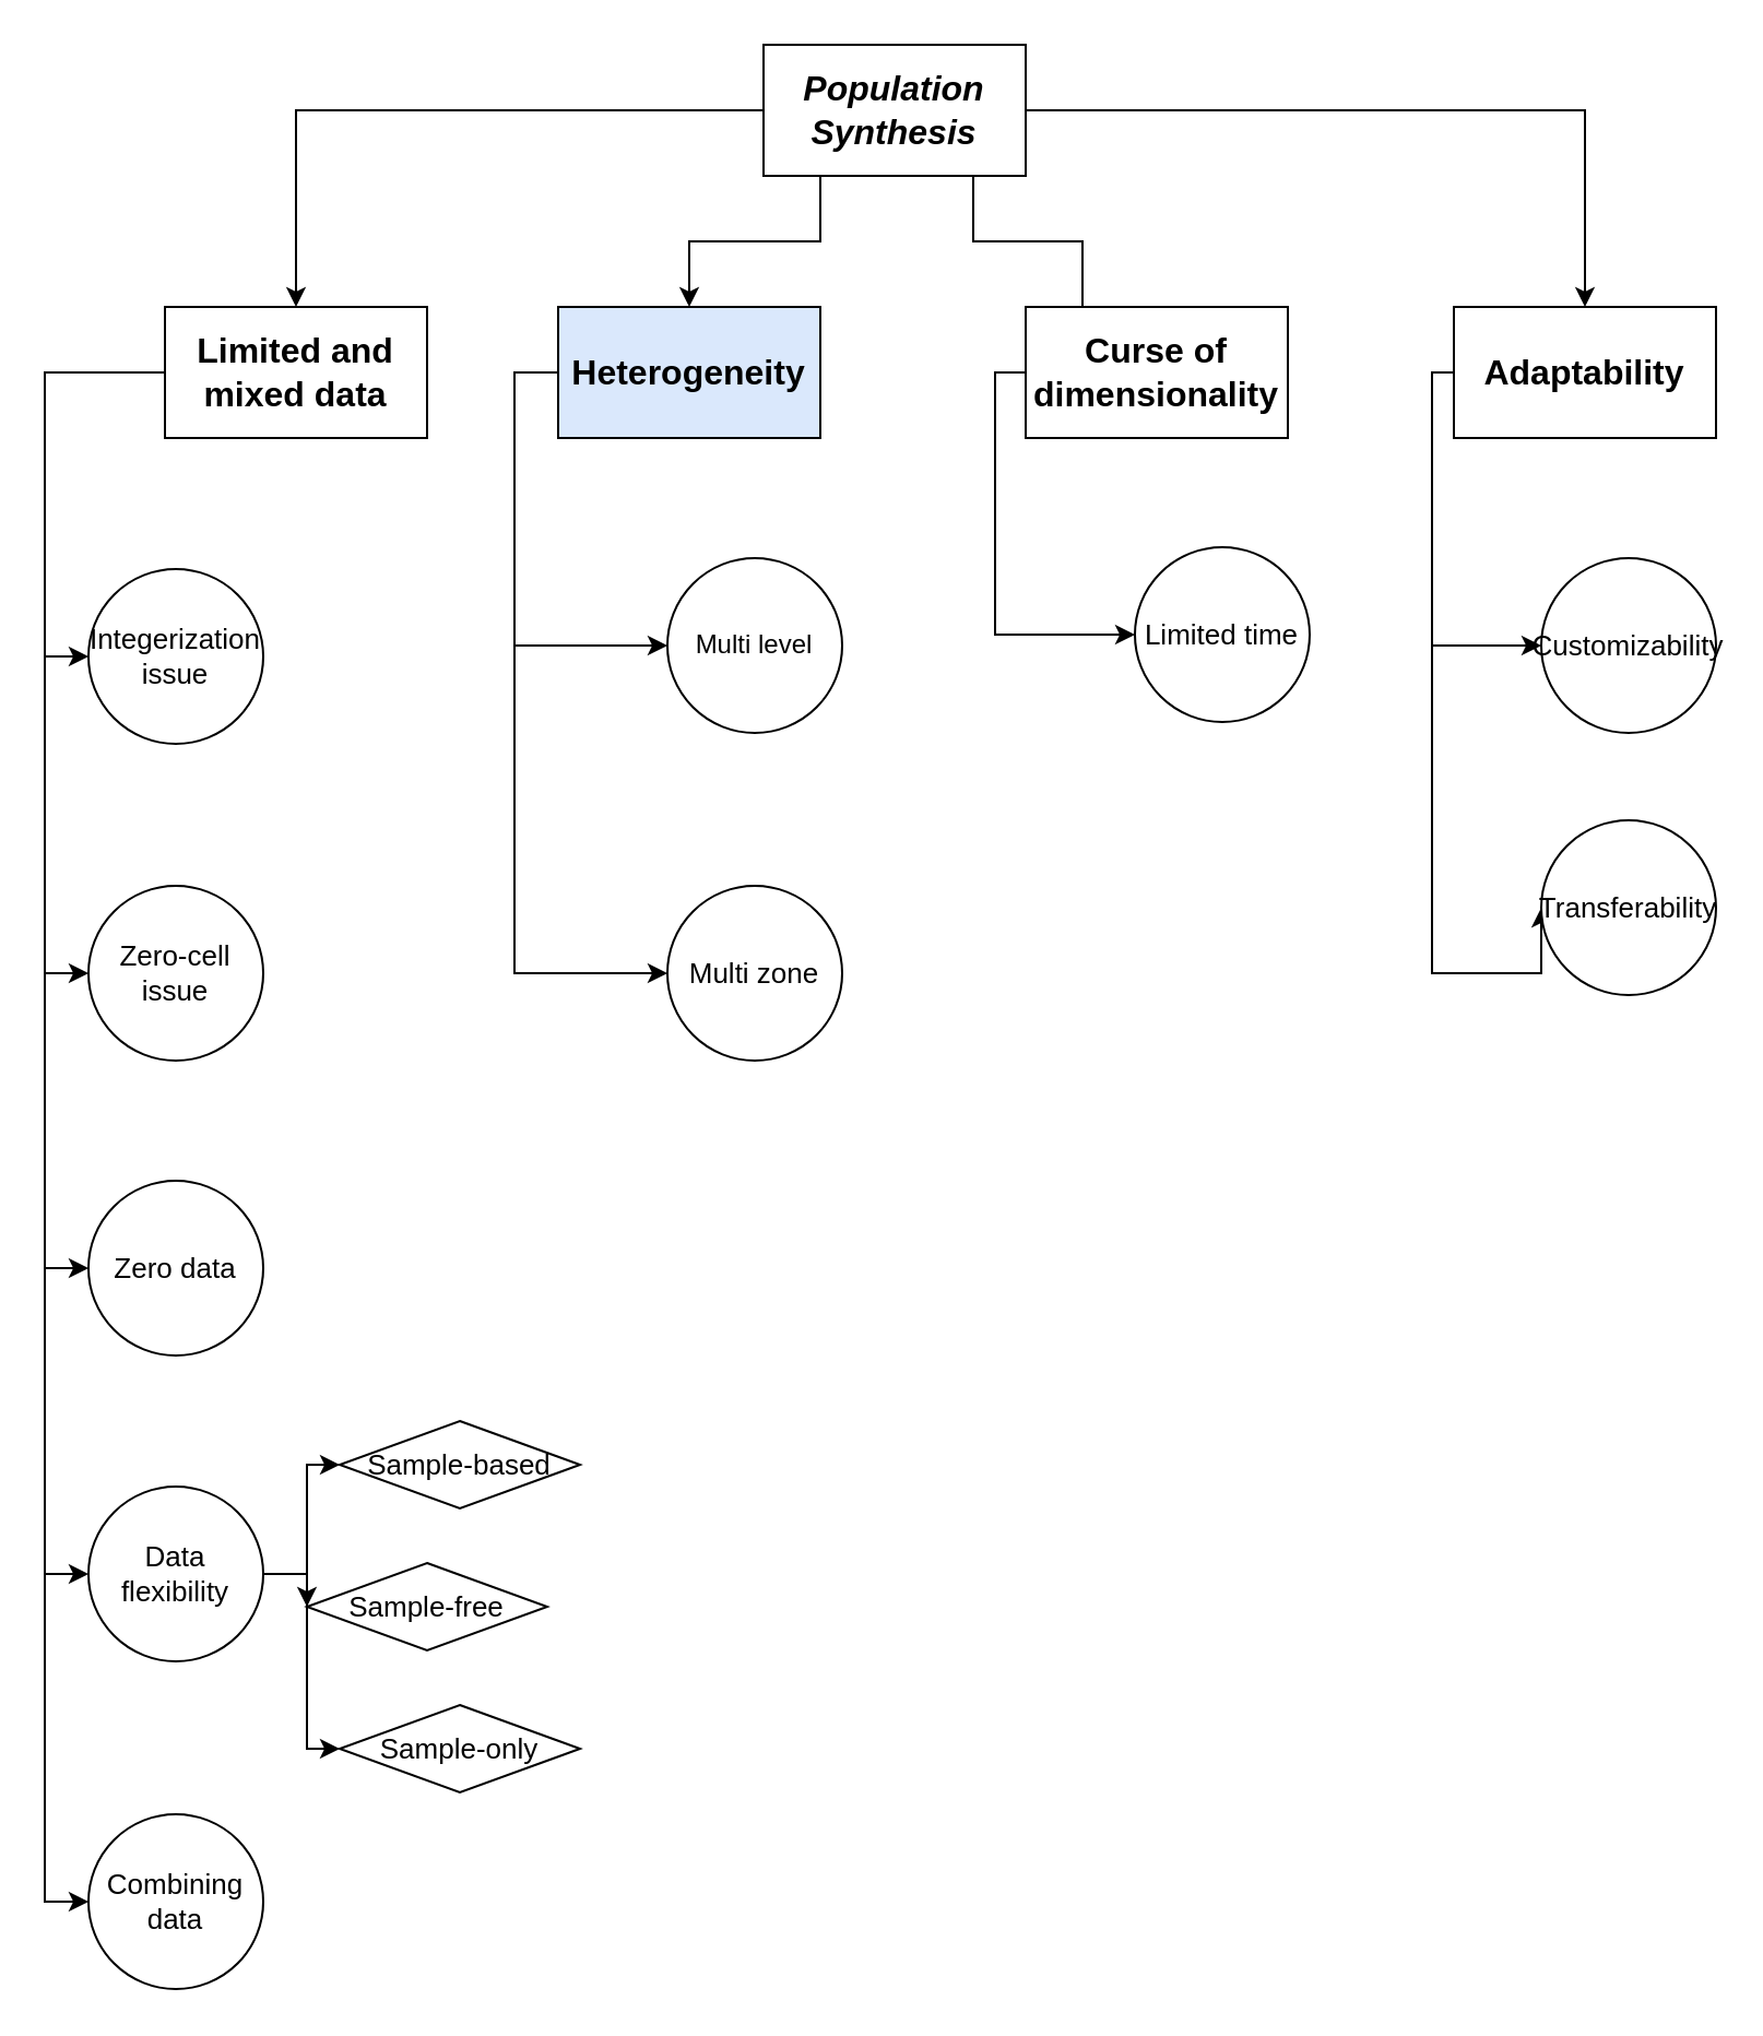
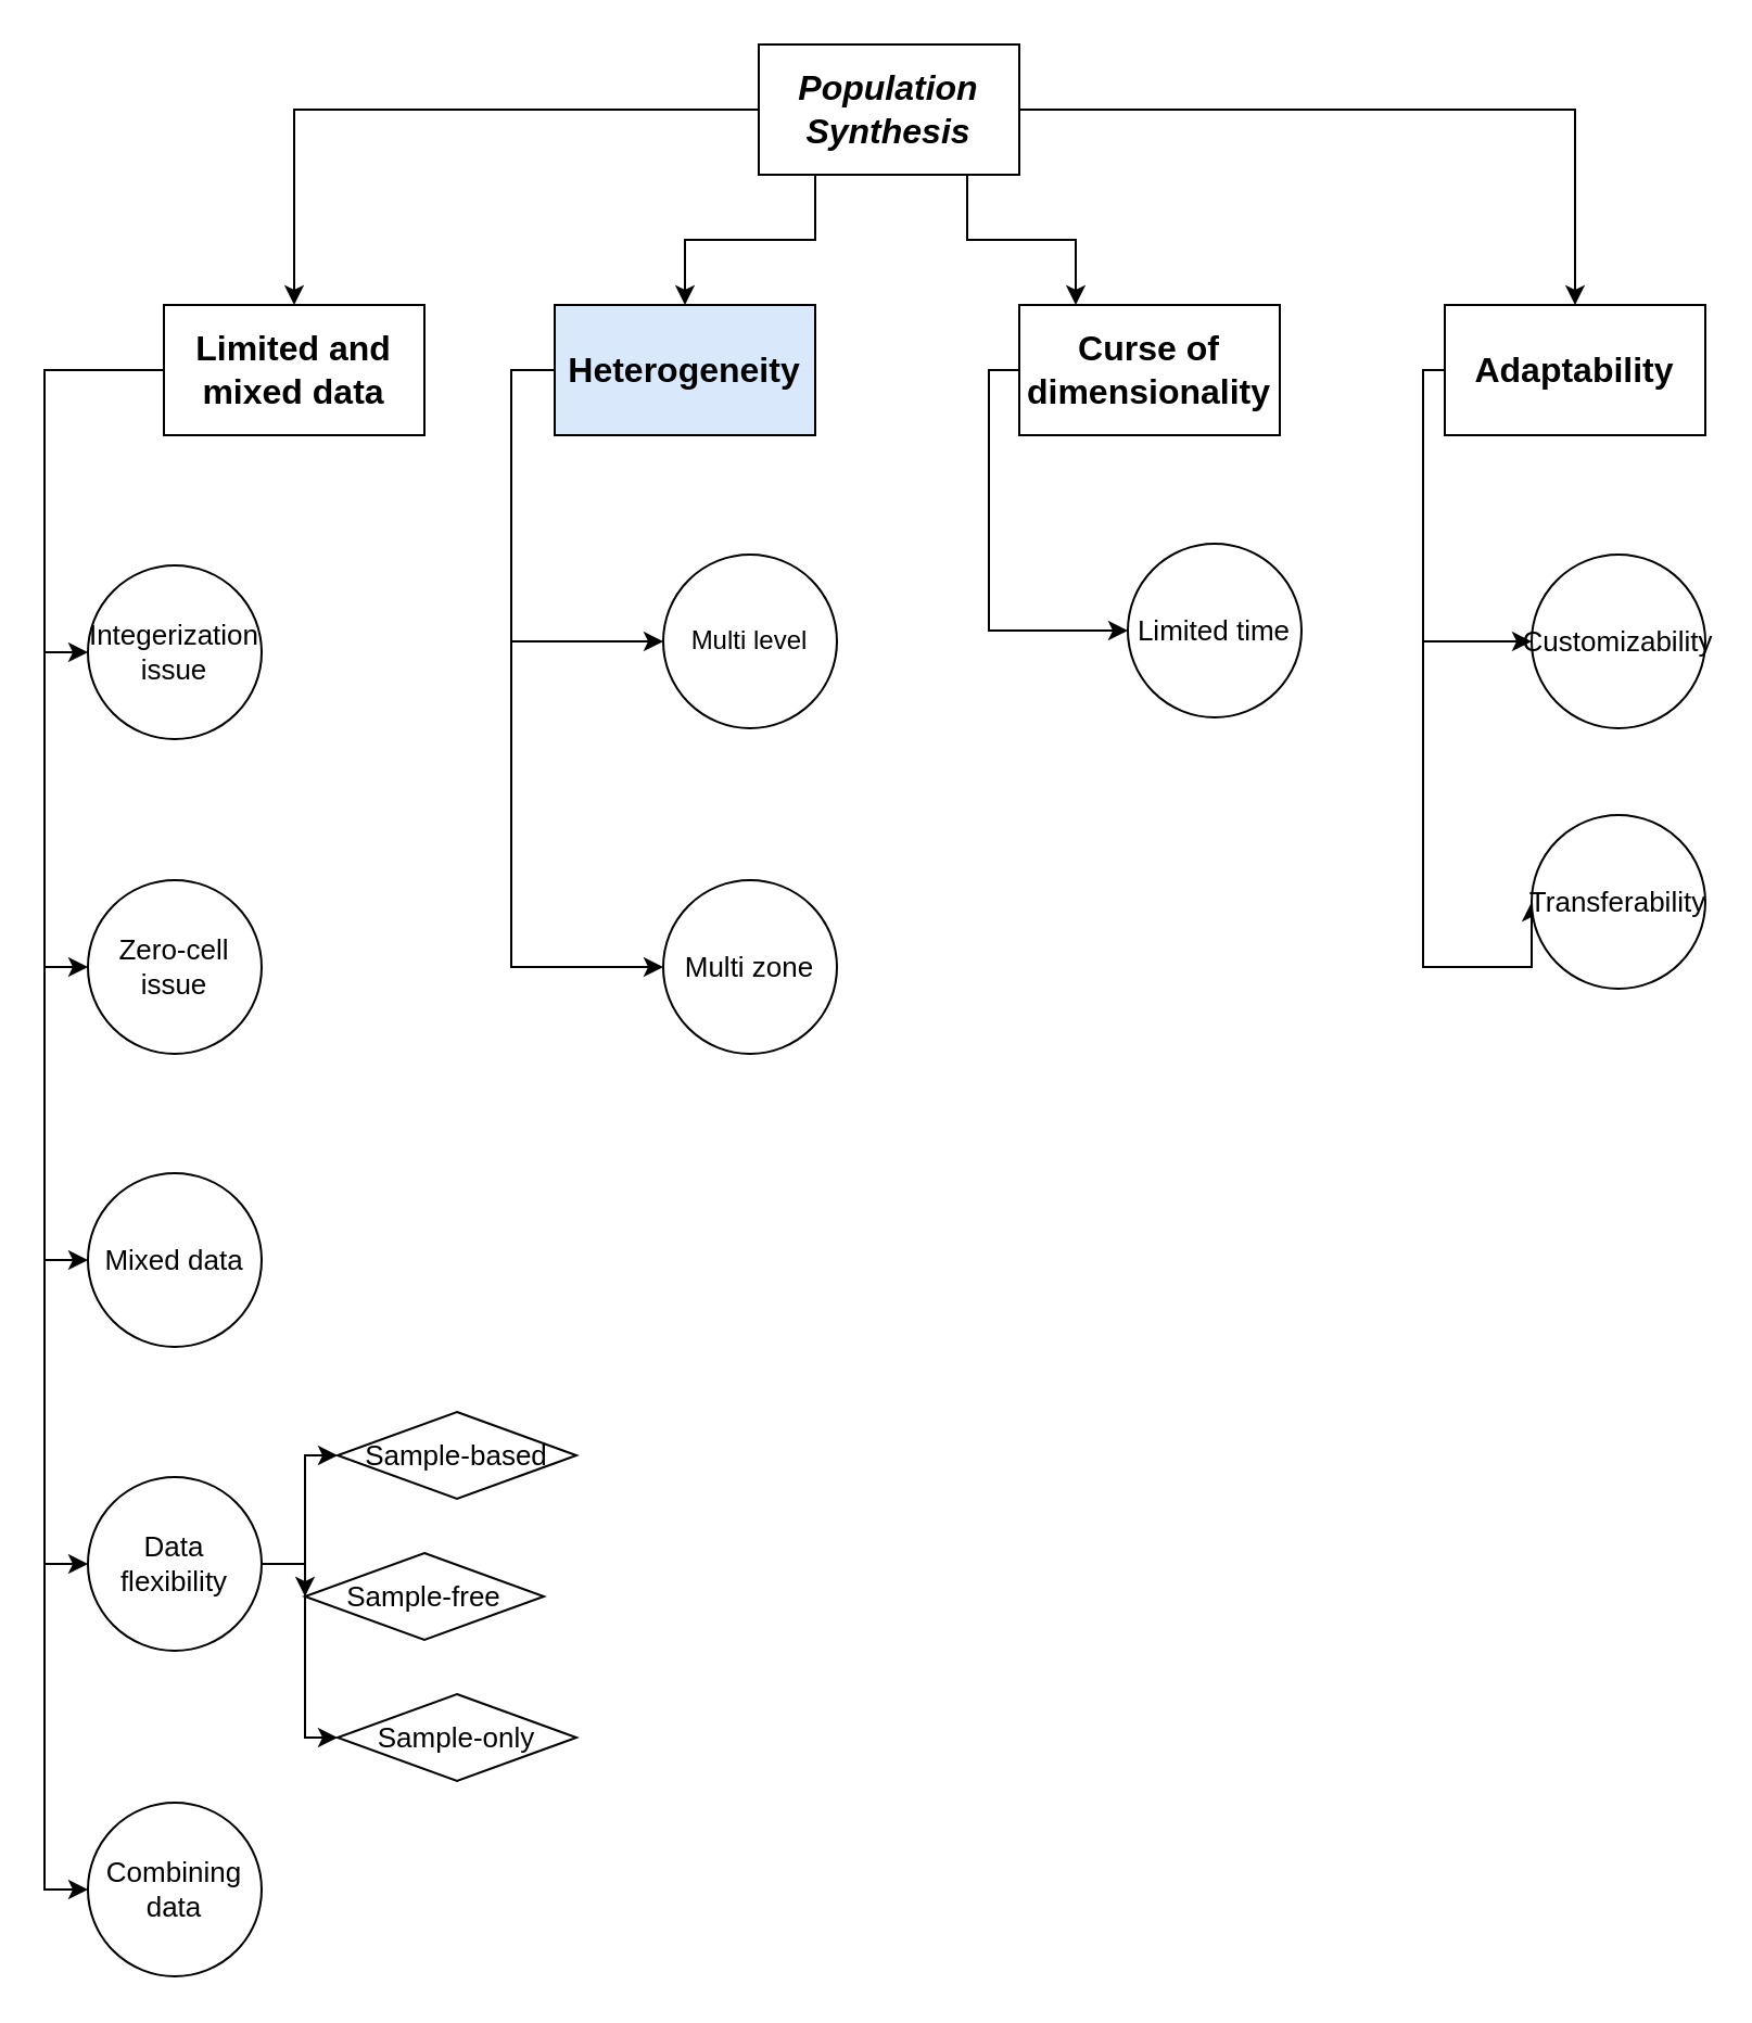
  <mxCell id="0" />
  <mxCell id="1" parent="0" />
  <mxCell id="2" style="edgeStyle=orthogonalEdgeStyle;rounded=0;orthogonalLoop=1;jettySize=auto;html=1;entryX=0.5;entryY=0;entryDx=0;entryDy=0;" parent="1" source="6" target="12" edge="1"><mxGeometry relative="1" as="geometry" /></mxCell>
  <mxCell id="3" style="edgeStyle=orthogonalEdgeStyle;rounded=0;orthogonalLoop=1;jettySize=auto;html=1;entryX=0.5;entryY=0;entryDx=0;entryDy=0;" parent="1" source="6" target="15" edge="1"><mxGeometry relative="1" as="geometry"><Array as="points"><mxPoint x="375" y="110" /><mxPoint x="315" y="110" /></Array></mxGeometry></mxCell>
- <mxCell id="4" style="edgeStyle=orthogonalEdgeStyle;rounded=0;orthogonalLoop=1;jettySize=auto;html=1;endArrow=none;" parent="1" source="6" target="17" edge="1"><mxGeometry relative="1" as="geometry"><Array as="points"><mxPoint x="445" y="110" /><mxPoint x="495" y="110" /></Array></mxGeometry></mxCell>
+ <mxCell id="4" style="edgeStyle=orthogonalEdgeStyle;rounded=0;orthogonalLoop=1;jettySize=auto;html=1;" parent="1" source="6" target="17" edge="1"><mxGeometry relative="1" as="geometry"><Array as="points"><mxPoint x="445" y="110" /><mxPoint x="495" y="110" /></Array></mxGeometry></mxCell>
  <mxCell id="5" style="edgeStyle=orthogonalEdgeStyle;rounded=0;orthogonalLoop=1;jettySize=auto;html=1;entryX=0.5;entryY=0;entryDx=0;entryDy=0;" parent="1" source="6" target="20" edge="1"><mxGeometry relative="1" as="geometry" /></mxCell>
  <mxCell id="6" value="&lt;font style=&quot;font-size: 16px;&quot;&gt;&lt;b&gt;&lt;i&gt;Population Synthesis&lt;/i&gt;&lt;/b&gt;&lt;/font&gt;" style="rounded=0;whiteSpace=wrap;html=1;" parent="1" vertex="1"><mxGeometry x="349" y="20" width="120" height="60" as="geometry" /></mxCell>
  <mxCell id="7" style="edgeStyle=orthogonalEdgeStyle;rounded=0;orthogonalLoop=1;jettySize=auto;html=1;entryX=0;entryY=0.5;entryDx=0;entryDy=0;" parent="1" source="12" target="22" edge="1"><mxGeometry relative="1" as="geometry"><Array as="points"><mxPoint x="20" y="170" /><mxPoint x="20" y="300" /></Array></mxGeometry></mxCell>
  <mxCell id="8" style="edgeStyle=orthogonalEdgeStyle;rounded=0;orthogonalLoop=1;jettySize=auto;html=1;entryX=0;entryY=0.5;entryDx=0;entryDy=0;" parent="1" source="12" target="21" edge="1"><mxGeometry relative="1" as="geometry"><Array as="points"><mxPoint x="20" y="170" /><mxPoint x="20" y="445" /></Array></mxGeometry></mxCell>
  <mxCell id="9" style="edgeStyle=orthogonalEdgeStyle;rounded=0;orthogonalLoop=1;jettySize=auto;html=1;entryX=0;entryY=0.5;entryDx=0;entryDy=0;" parent="1" source="12" target="32" edge="1"><mxGeometry relative="1" as="geometry"><Array as="points"><mxPoint x="20" y="170" /><mxPoint x="20" y="580" /></Array></mxGeometry></mxCell>
  <mxCell id="10" style="edgeStyle=orthogonalEdgeStyle;rounded=0;orthogonalLoop=1;jettySize=auto;html=1;entryX=0;entryY=0.5;entryDx=0;entryDy=0;" parent="1" source="12" target="31" edge="1"><mxGeometry relative="1" as="geometry"><Array as="points"><mxPoint x="20" y="170" /><mxPoint x="20" y="720" /></Array></mxGeometry></mxCell>
  <mxCell id="11" style="edgeStyle=orthogonalEdgeStyle;rounded=0;orthogonalLoop=1;jettySize=auto;html=1;entryX=0;entryY=0.5;entryDx=0;entryDy=0;" parent="1" source="12" target="37" edge="1"><mxGeometry relative="1" as="geometry"><Array as="points"><mxPoint x="20" y="170" /><mxPoint x="20" y="870" /></Array></mxGeometry></mxCell>
  <mxCell id="12" value="&lt;b&gt;&lt;font style=&quot;font-size: 16px;&quot;&gt;Limited and mixed data&lt;/font&gt;&lt;/b&gt;" style="rounded=0;whiteSpace=wrap;html=1;" parent="1" vertex="1"><mxGeometry x="75" y="140" width="120" height="60" as="geometry" /></mxCell>
  <mxCell id="13" style="edgeStyle=orthogonalEdgeStyle;rounded=0;orthogonalLoop=1;jettySize=auto;html=1;exitX=0;exitY=0.5;exitDx=0;exitDy=0;entryX=0;entryY=0.5;entryDx=0;entryDy=0;" parent="1" source="15" target="23" edge="1"><mxGeometry relative="1" as="geometry" /></mxCell>
  <mxCell id="14" style="edgeStyle=orthogonalEdgeStyle;rounded=0;orthogonalLoop=1;jettySize=auto;html=1;exitX=0;exitY=0.5;exitDx=0;exitDy=0;entryX=0;entryY=0.5;entryDx=0;entryDy=0;" parent="1" source="15" target="24" edge="1"><mxGeometry relative="1" as="geometry" /></mxCell>
  <mxCell id="15" value="&lt;b&gt;&lt;font style=&quot;font-size: 16px;&quot;&gt;Heterogeneity&lt;/font&gt;&lt;/b&gt;" style="rounded=0;whiteSpace=wrap;html=1;fillColor=#dae8fc;" parent="1" vertex="1"><mxGeometry x="255" y="140" width="120" height="60" as="geometry" /></mxCell>
  <mxCell id="16" style="edgeStyle=orthogonalEdgeStyle;rounded=0;orthogonalLoop=1;jettySize=auto;html=1;exitX=0;exitY=0.5;exitDx=0;exitDy=0;entryX=0;entryY=0.5;entryDx=0;entryDy=0;" parent="1" source="17" target="36" edge="1"><mxGeometry relative="1" as="geometry"><Array as="points"><mxPoint x="455" y="170" /><mxPoint x="455" y="290" /></Array></mxGeometry></mxCell>
  <mxCell id="17" value="&lt;b&gt;&lt;font style=&quot;font-size: 16px;&quot;&gt;Curse of dimensionality&lt;/font&gt;&lt;/b&gt;" style="rounded=0;whiteSpace=wrap;html=1;" parent="1" vertex="1"><mxGeometry x="469" y="140" width="120" height="60" as="geometry" /></mxCell>
  <mxCell id="18" style="edgeStyle=orthogonalEdgeStyle;rounded=0;orthogonalLoop=1;jettySize=auto;html=1;entryX=0;entryY=0.5;entryDx=0;entryDy=0;" parent="1" source="20" target="26" edge="1"><mxGeometry relative="1" as="geometry"><Array as="points"><mxPoint x="655" y="170" /><mxPoint x="655" y="295" /></Array></mxGeometry></mxCell>
  <mxCell id="19" style="edgeStyle=orthogonalEdgeStyle;rounded=0;orthogonalLoop=1;jettySize=auto;html=1;entryX=0;entryY=0.5;entryDx=0;entryDy=0;" parent="1" source="20" target="27" edge="1"><mxGeometry relative="1" as="geometry"><Array as="points"><mxPoint x="655" y="170" /><mxPoint x="655" y="445" /></Array></mxGeometry></mxCell>
  <mxCell id="20" value="&lt;b&gt;&lt;font style=&quot;font-size: 16px;&quot;&gt;Adaptability&lt;/font&gt;&lt;/b&gt;" style="rounded=0;whiteSpace=wrap;html=1;" parent="1" vertex="1"><mxGeometry x="665" y="140" width="120" height="60" as="geometry" /></mxCell>
  <mxCell id="21" value="&lt;font style=&quot;font-size: 13px;&quot;&gt;Zero-cell issue&lt;/font&gt;" style="ellipse;whiteSpace=wrap;html=1;aspect=fixed;" parent="1" vertex="1"><mxGeometry x="40" y="405" width="80" height="80" as="geometry" /></mxCell>
  <mxCell id="22" value="&lt;font style=&quot;font-size: 13px;&quot;&gt;Integerization issue&lt;/font&gt;" style="ellipse;whiteSpace=wrap;html=1;aspect=fixed;" parent="1" vertex="1"><mxGeometry x="40" y="260" width="80" height="80" as="geometry" /></mxCell>
  <mxCell id="23" value="Multi level" style="ellipse;whiteSpace=wrap;html=1;aspect=fixed;" parent="1" vertex="1"><mxGeometry x="305" y="255" width="80" height="80" as="geometry" /></mxCell>
  <mxCell id="24" value="&lt;font style=&quot;font-size: 13px;&quot;&gt;Multi zone&lt;/font&gt;" style="ellipse;whiteSpace=wrap;html=1;aspect=fixed;" parent="1" vertex="1"><mxGeometry x="305" y="405" width="80" height="80" as="geometry" /></mxCell>
  <mxCell id="25" value="DL" style="text;html=1;strokeColor=none;fillColor=none;align=center;verticalAlign=middle;whiteSpace=wrap;rounded=0;" parent="1" vertex="1"><mxGeometry x="545" y="285" width="60" height="30" as="geometry" /></mxCell>
  <mxCell id="26" value="&lt;font style=&quot;font-size: 13px;&quot;&gt;Customizability&lt;/font&gt;" style="ellipse;whiteSpace=wrap;html=1;aspect=fixed;" parent="1" vertex="1"><mxGeometry x="705" y="255" width="80" height="80" as="geometry" /></mxCell>
  <mxCell id="27" value="&lt;font style=&quot;font-size: 13px;&quot;&gt;Transferability&lt;/font&gt;" style="ellipse;whiteSpace=wrap;html=1;aspect=fixed;" parent="1" vertex="1"><mxGeometry x="705" y="375" width="80" height="80" as="geometry" /></mxCell>
  <mxCell id="28" style="edgeStyle=orthogonalEdgeStyle;rounded=0;orthogonalLoop=1;jettySize=auto;html=1;entryX=0;entryY=0.5;entryDx=0;entryDy=0;" parent="1" source="31" target="33" edge="1"><mxGeometry relative="1" as="geometry" /></mxCell>
  <mxCell id="29" style="edgeStyle=orthogonalEdgeStyle;rounded=0;orthogonalLoop=1;jettySize=auto;html=1;entryX=0;entryY=0.5;entryDx=0;entryDy=0;" parent="1" source="31" target="34" edge="1"><mxGeometry relative="1" as="geometry" /></mxCell>
  <mxCell id="30" style="edgeStyle=orthogonalEdgeStyle;rounded=0;orthogonalLoop=1;jettySize=auto;html=1;entryX=0;entryY=0.5;entryDx=0;entryDy=0;" parent="1" source="31" target="35" edge="1"><mxGeometry relative="1" as="geometry"><Array as="points"><mxPoint x="140" y="720" /><mxPoint x="140" y="800" /></Array></mxGeometry></mxCell>
  <mxCell id="31" value="&lt;font style=&quot;font-size: 13px;&quot;&gt;Data flexibility&lt;/font&gt;" style="ellipse;whiteSpace=wrap;html=1;aspect=fixed;" parent="1" vertex="1"><mxGeometry x="40" y="680" width="80" height="80" as="geometry" /></mxCell>
- <mxCell id="32" value="&lt;font style=&quot;font-size: 13px;&quot;&gt;Zero data&lt;/font&gt;" style="ellipse;whiteSpace=wrap;html=1;aspect=fixed;" parent="1" vertex="1"><mxGeometry x="40" y="540" width="80" height="80" as="geometry" /></mxCell>
+ <mxCell id="32" value="&lt;font style=&quot;font-size: 13px;&quot;&gt;Mixed data&lt;/font&gt;" style="ellipse;whiteSpace=wrap;html=1;aspect=fixed;" parent="1" vertex="1"><mxGeometry x="40" y="540" width="80" height="80" as="geometry" /></mxCell>
  <mxCell id="33" value="&lt;font style=&quot;font-size: 13px;&quot;&gt;Sample-based&lt;/font&gt;" style="rhombus;whiteSpace=wrap;html=1;" parent="1" vertex="1"><mxGeometry x="155" y="650" width="110" height="40" as="geometry" /></mxCell>
  <mxCell id="34" value="&lt;font style=&quot;font-size: 13px;&quot;&gt;Sample-free&lt;/font&gt;" style="rhombus;whiteSpace=wrap;html=1;" parent="1" vertex="1"><mxGeometry x="140" y="715" width="110" height="40" as="geometry" /></mxCell>
  <mxCell id="35" value="&lt;font style=&quot;font-size: 13px;&quot;&gt;Sample-only&lt;/font&gt;" style="rhombus;whiteSpace=wrap;html=1;" parent="1" vertex="1"><mxGeometry x="155" y="780" width="110" height="40" as="geometry" /></mxCell>
  <mxCell id="36" value="&lt;font style=&quot;font-size: 13px;&quot;&gt;Limited time&lt;/font&gt;" style="ellipse;whiteSpace=wrap;html=1;aspect=fixed;" parent="1" vertex="1"><mxGeometry x="519" y="250" width="80" height="80" as="geometry" /></mxCell>
  <mxCell id="37" value="&lt;font style=&quot;font-size: 13px;&quot;&gt;Combining data&lt;/font&gt;" style="ellipse;whiteSpace=wrap;html=1;aspect=fixed;" parent="1" vertex="1"><mxGeometry x="40" y="830" width="80" height="80" as="geometry" /></mxCell>
